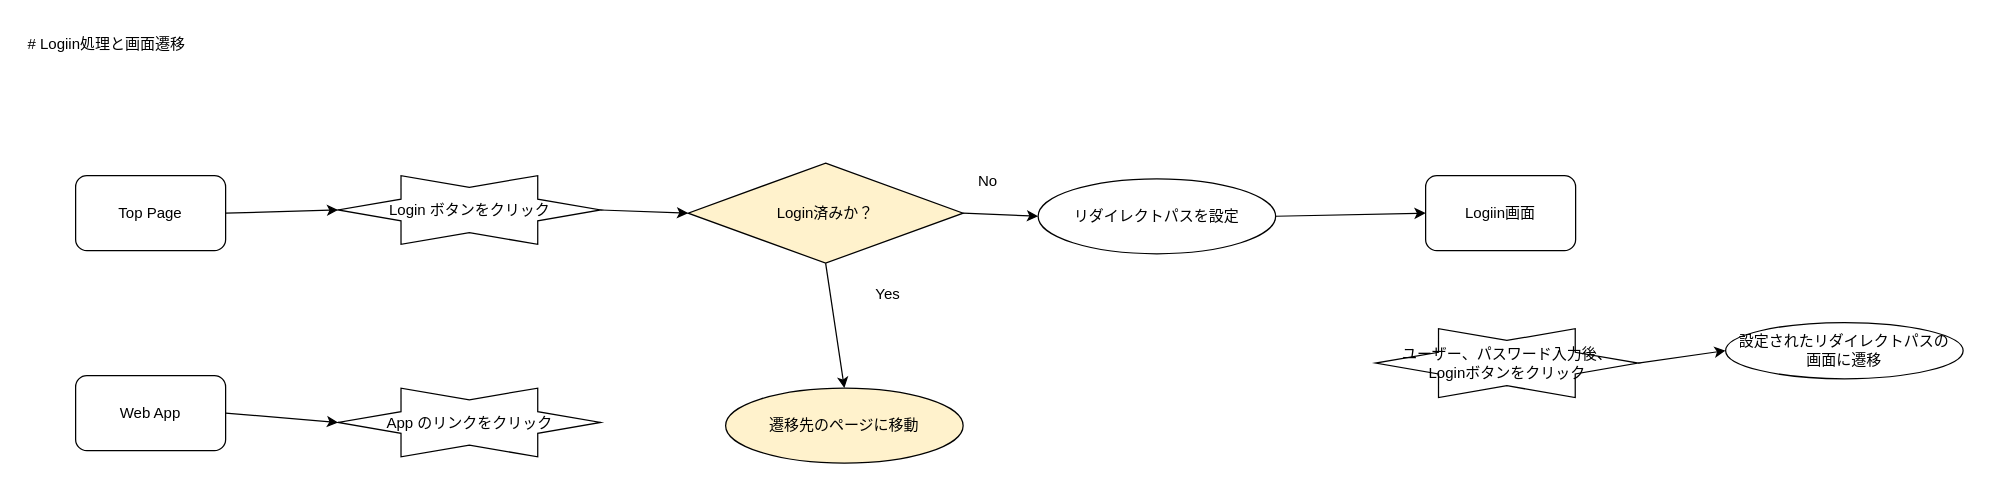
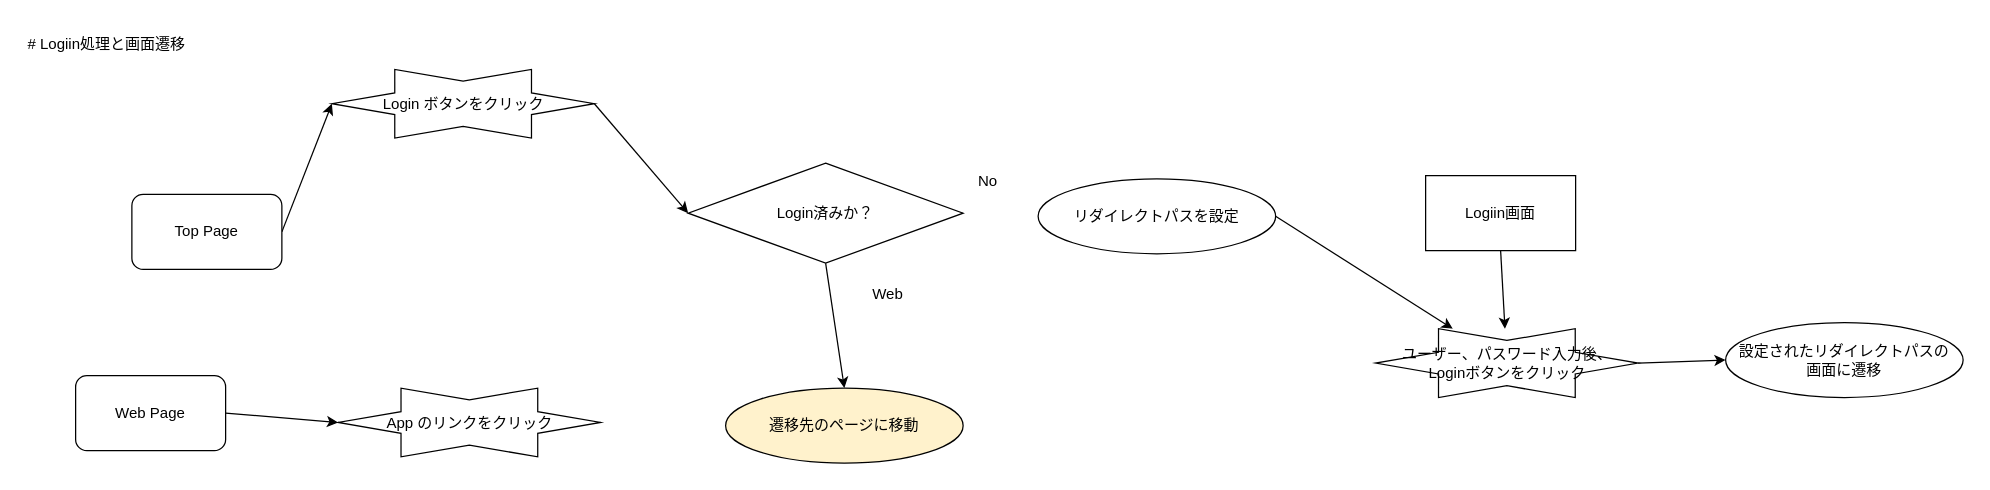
  <mxCell id="0" />
  <mxCell id="1" parent="0" />
  <mxCell id="2" style="edgeStyle=none;html=1;exitX=1;exitY=0.5;exitDx=0;exitDy=0;entryX=0;entryY=0.5;entryDx=0;entryDy=0;entryPerimeter=0;" edge="1" parent="1" source="3" target="7"><mxGeometry relative="1" as="geometry" /></mxCell>
- <mxCell id="3" value="Top Page" style="rounded=1;whiteSpace=wrap;html=1;" vertex="1" parent="1"><mxGeometry x="60" y="140" width="120" height="60" as="geometry" /></mxCell>
+ <mxCell id="3" value="Top Page" style="rounded=1;whiteSpace=wrap;html=1;" vertex="1" parent="1"><mxGeometry x="105" y="155" width="120" height="60" as="geometry" /></mxCell>
  <mxCell id="4" style="edgeStyle=none;html=1;exitX=1;exitY=0.5;exitDx=0;exitDy=0;entryX=0;entryY=0.5;entryDx=0;entryDy=0;entryPerimeter=0;" edge="1" parent="1" source="5" target="8"><mxGeometry relative="1" as="geometry" /></mxCell>
- <mxCell id="5" value="Web App" style="rounded=1;whiteSpace=wrap;html=1;" vertex="1" parent="1"><mxGeometry x="60" y="300" width="120" height="60" as="geometry" /></mxCell>
+ <mxCell id="5" value="Web Page" style="rounded=1;whiteSpace=wrap;html=1;" vertex="1" parent="1"><mxGeometry x="60" y="300" width="120" height="60" as="geometry" /></mxCell>
  <mxCell id="6" style="edgeStyle=none;html=1;exitX=1;exitY=0.5;exitDx=0;exitDy=0;exitPerimeter=0;entryX=0;entryY=0.5;entryDx=0;entryDy=0;" edge="1" parent="1" source="7" target="11"><mxGeometry relative="1" as="geometry" /></mxCell>
- <mxCell id="7" value="Login ボタンをクリック" style="verticalLabelPosition=middle;verticalAlign=middle;html=1;shape=mxgraph.basic.6_point_star;labelPosition=center;align=center;" vertex="1" parent="1"><mxGeometry x="270" y="140" width="210" height="55" as="geometry" /></mxCell>
+ <mxCell id="7" value="Login ボタンをクリック" style="verticalLabelPosition=middle;verticalAlign=middle;html=1;shape=mxgraph.basic.6_point_star;labelPosition=center;align=center;" vertex="1" parent="1"><mxGeometry x="265" y="55" width="210" height="55" as="geometry" /></mxCell>
  <mxCell id="8" value="App のリンクをクリック" style="verticalLabelPosition=middle;verticalAlign=middle;html=1;shape=mxgraph.basic.6_point_star;labelPosition=center;align=center;" vertex="1" parent="1"><mxGeometry x="270" y="310" width="210" height="55" as="geometry" /></mxCell>
  <mxCell id="9" style="edgeStyle=none;html=1;exitX=0.5;exitY=1;exitDx=0;exitDy=0;entryX=0.5;entryY=0;entryDx=0;entryDy=0;" edge="1" parent="1" source="11" target="12"><mxGeometry relative="1" as="geometry" /></mxCell>
- <mxCell id="10" style="edgeStyle=none;html=1;exitX=1;exitY=0.5;exitDx=0;exitDy=0;entryX=0;entryY=0.5;entryDx=0;entryDy=0;" edge="1" parent="1" source="11" target="14"><mxGeometry relative="1" as="geometry" /></mxCell>
- <mxCell id="11" value="Login済みか？" style="rhombus;whiteSpace=wrap;html=1;fillColor=#fff2cc;" vertex="1" parent="1"><mxGeometry x="550" y="130" width="220" height="80" as="geometry" /></mxCell>
+ <mxCell id="11" value="Login済みか？" style="rhombus;whiteSpace=wrap;html=1;" vertex="1" parent="1"><mxGeometry x="550" y="130" width="220" height="80" as="geometry" /></mxCell>
  <mxCell id="12" value="遷移先のページに移動" style="ellipse;whiteSpace=wrap;html=1;fillColor=#fff2cc;" vertex="1" parent="1"><mxGeometry x="580" y="310" width="190" height="60" as="geometry" /></mxCell>
- <mxCell id="13" style="edgeStyle=none;html=1;exitX=1;exitY=0.5;exitDx=0;exitDy=0;entryX=0;entryY=0.5;entryDx=0;entryDy=0;" edge="1" parent="1" source="14" target="16"><mxGeometry relative="1" as="geometry" /></mxCell>
+ <mxCell id="13" style="edgeStyle=none;html=1;exitX=1;exitY=0.5;exitDx=0;exitDy=0;" edge="1" parent="1" source="14" target="18"><mxGeometry relative="1" as="geometry" /></mxCell>
  <mxCell id="14" value="リダイレクトパスを設定" style="ellipse;whiteSpace=wrap;html=1;" vertex="1" parent="1"><mxGeometry x="830" y="142.5" width="190" height="60" as="geometry" /></mxCell>
- <mxCell id="16" value="Logiin画面" style="rounded=1;whiteSpace=wrap;html=1;" vertex="1" parent="1"><mxGeometry x="1140" y="140" width="120" height="60" as="geometry" /></mxCell>
+ <mxCell id="15" style="edgeStyle=none;html=1;exitX=0.5;exitY=1;exitDx=0;exitDy=0;" edge="1" parent="1" source="16" target="18"><mxGeometry relative="1" as="geometry" /></mxCell>
+ <mxCell id="16" value="Logiin画面" style="whiteSpace=wrap;html=1;rounded=0;" vertex="1" parent="1"><mxGeometry x="1140" y="140" width="120" height="60" as="geometry" /></mxCell>
  <mxCell id="17" style="edgeStyle=none;html=1;exitX=1;exitY=0.5;exitDx=0;exitDy=0;exitPerimeter=0;entryX=0;entryY=0.5;entryDx=0;entryDy=0;" edge="1" parent="1" source="18" target="19"><mxGeometry relative="1" as="geometry" /></mxCell>
  <mxCell id="18" value="ユーザー、パスワード入力後、&lt;br&gt;Loginボタンをクリック" style="verticalLabelPosition=middle;verticalAlign=middle;html=1;shape=mxgraph.basic.6_point_star;labelPosition=center;align=center;" vertex="1" parent="1"><mxGeometry x="1100" y="262.5" width="210" height="55" as="geometry" /></mxCell>
- <mxCell id="19" value="設定されたリダイレクトパスの&lt;br&gt;画面に遷移" style="ellipse;whiteSpace=wrap;html=1;" vertex="1" parent="1"><mxGeometry x="1380" y="257.5" width="190" height="45" as="geometry" /></mxCell>
- <mxCell id="20" value="Yes" style="text;html=1;strokeColor=none;fillColor=none;align=center;verticalAlign=middle;whiteSpace=wrap;rounded=0;" vertex="1" parent="1"><mxGeometry x="680" y="220" width="60" height="30" as="geometry" /></mxCell>
+ <mxCell id="19" value="設定されたリダイレクトパスの&lt;br&gt;画面に遷移" style="ellipse;whiteSpace=wrap;html=1;" vertex="1" parent="1"><mxGeometry x="1380" y="257.5" width="190" height="60" as="geometry" /></mxCell>
+ <mxCell id="20" value="Web" style="text;html=1;strokeColor=none;fillColor=none;align=center;verticalAlign=middle;whiteSpace=wrap;rounded=0;" vertex="1" parent="1"><mxGeometry x="680" y="220" width="60" height="30" as="geometry" /></mxCell>
  <mxCell id="21" value="No" style="text;html=1;strokeColor=none;fillColor=none;align=center;verticalAlign=middle;whiteSpace=wrap;rounded=0;" vertex="1" parent="1"><mxGeometry x="760" y="130" width="60" height="30" as="geometry" /></mxCell>
  <mxCell id="22" value="# Logiin処理と画面遷移" style="text;html=1;strokeColor=none;fillColor=none;align=left;verticalAlign=middle;whiteSpace=wrap;rounded=0;" vertex="1" parent="1"><mxGeometry x="20" y="20" width="150" height="30" as="geometry" /></mxCell>
